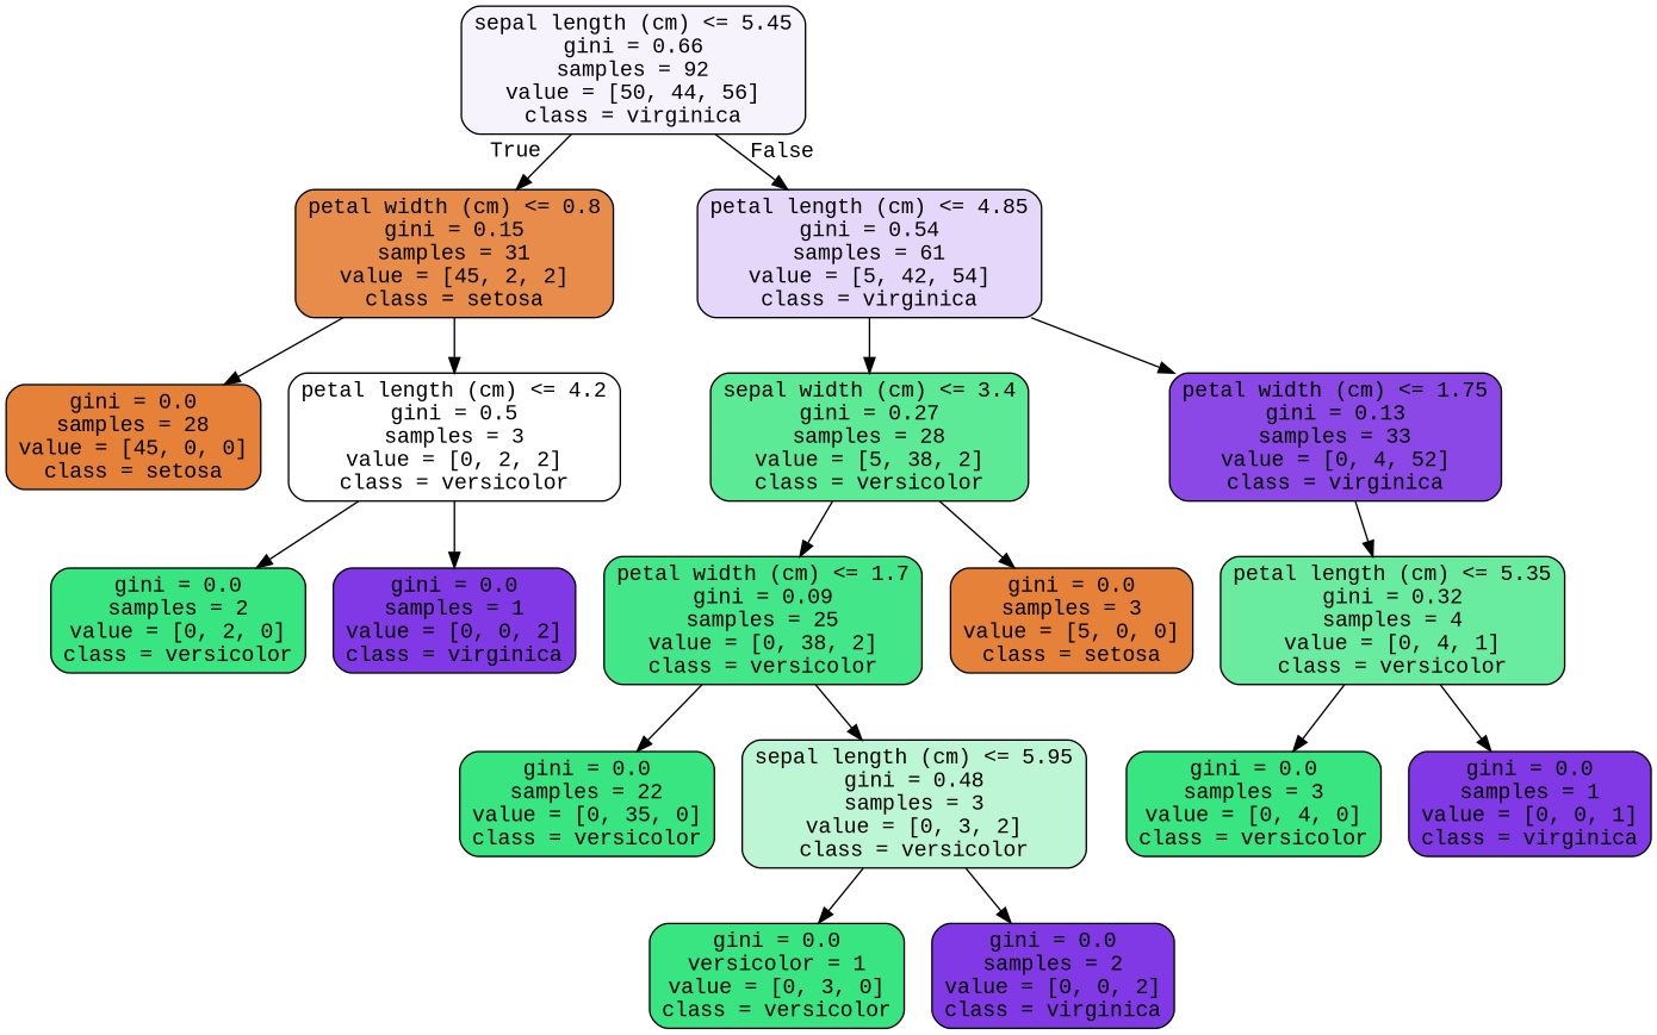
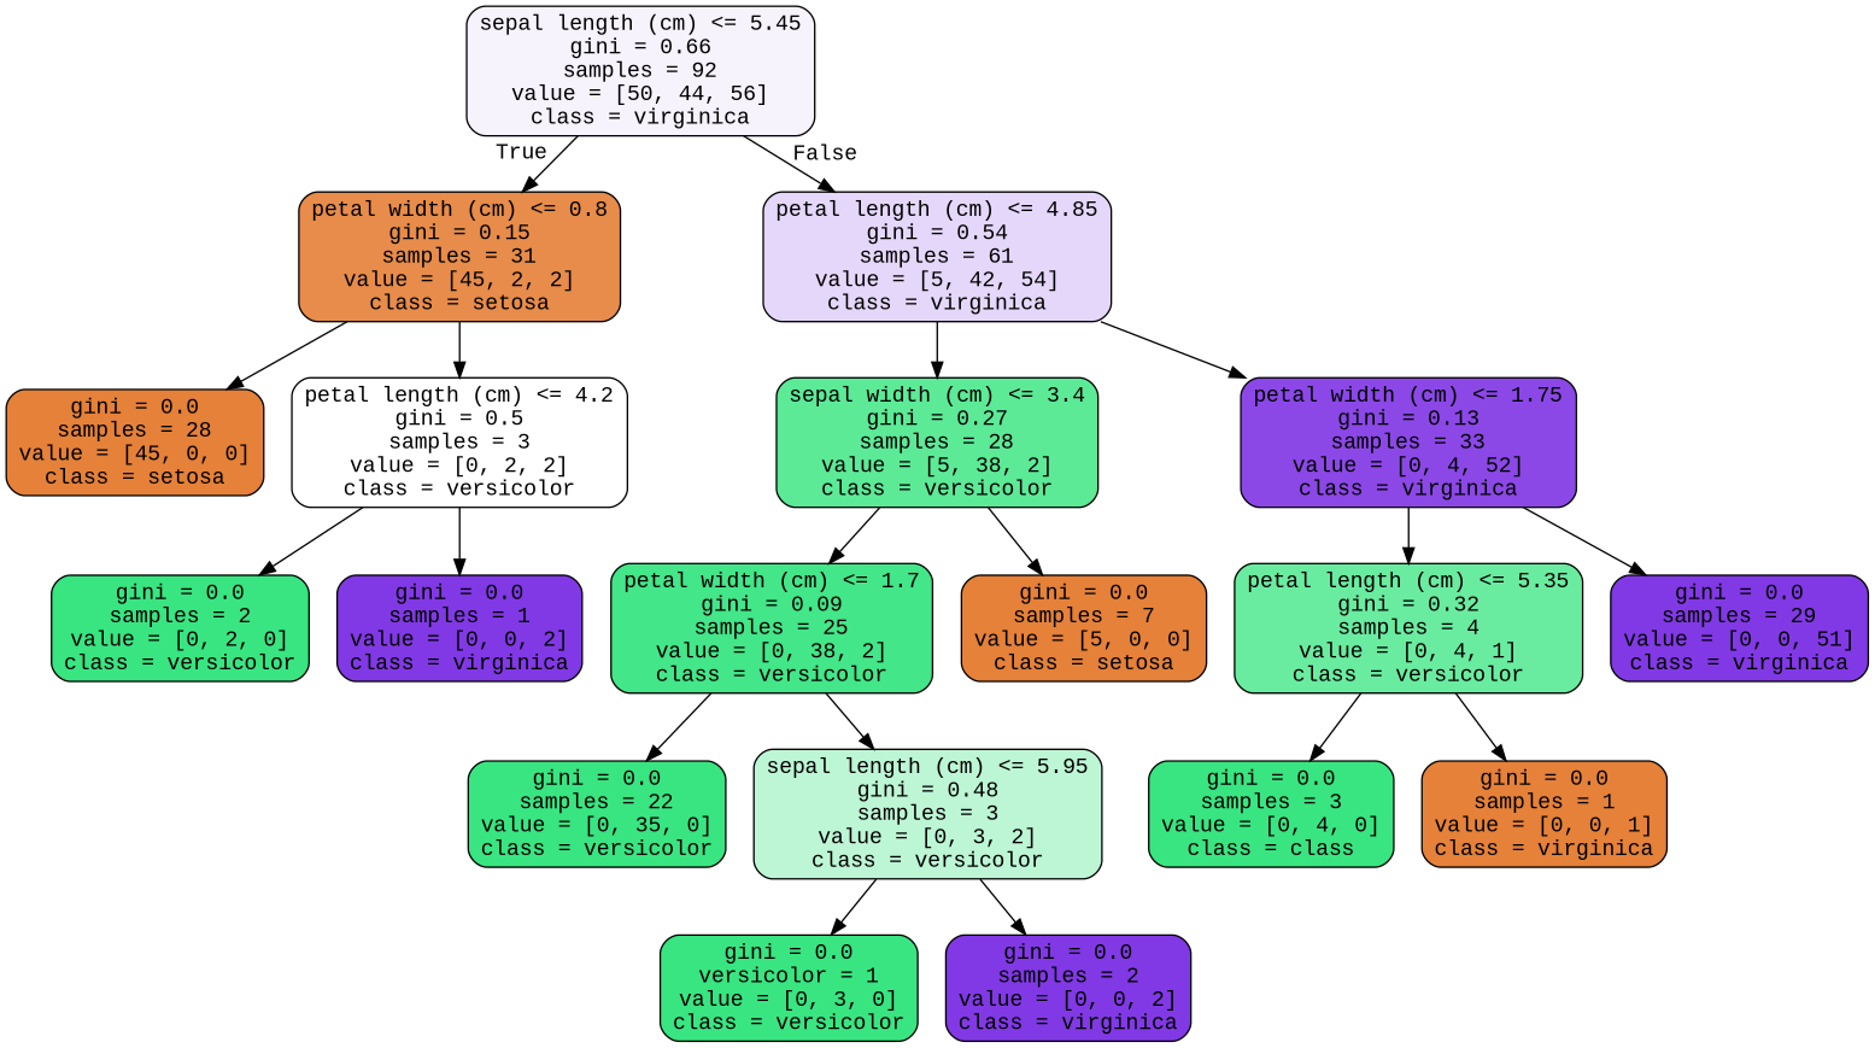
  digraph {
    fontname="Liberation Mono"
    node [color=black fillcolor="#39e581" fontname="Liberation Mono" shape=box style="filled, rounded"]
    edge [fontname="Liberation Mono"]
    n1 [fillcolor="#f7f3fd" label="sepal length (cm) <= 5.45\ngini = 0.66\nsamples = 92\nvalue = [50, 44, 56]\nclass = virginica"]
    n2 [fillcolor="#e78c4a" label="petal width (cm) <= 0.8\ngini = 0.15\nsamples = 31\nvalue = [45, 2, 2]\nclass = setosa"]
    n3 [fillcolor="#e5d7fa" label="petal length (cm) <= 4.85\ngini = 0.54\nsamples = 61\nvalue = [5, 42, 54]\nclass = virginica"]
    n4 [fillcolor="#e58139" label="gini = 0.0\nsamples = 28\nvalue = [45, 0, 0]\nclass = setosa"]
    n5 [fillcolor="#ffffff" label="petal length (cm) <= 4.2\ngini = 0.5\nsamples = 3\nvalue = [0, 2, 2]\nclass = versicolor"]
    n6 [fillcolor="#5cea97" label="sepal width (cm) <= 3.4\ngini = 0.27\nsamples = 28\nvalue = [5, 38, 2]\nclass = versicolor"]
    n7 [fillcolor="#8b48e7" label="petal width (cm) <= 1.75\ngini = 0.13\nsamples = 33\nvalue = [0, 4, 52]\nclass = virginica"]
    n8 [label="gini = 0.0\nsamples = 2\nvalue = [0, 2, 0]\nclass = versicolor"]
    n9 [fillcolor="#8139e5" label="gini = 0.0\nsamples = 1\nvalue = [0, 0, 2]\nclass = virginica"]
    n10 [fillcolor="#43e688" label="petal width (cm) <= 1.7\ngini = 0.09\nsamples = 25\nvalue = [0, 38, 2]\nclass = versicolor"]
-   n11 [fillcolor="#e58139" label="gini = 0.0\nsamples = 3\nvalue = [5, 0, 0]\nclass = setosa"]
+   n11 [fillcolor="#e58139" label="gini = 0.0\nsamples = 7\nvalue = [5, 0, 0]\nclass = setosa"]
    n12 [fillcolor="#6aeca0" label="petal length (cm) <= 5.35\ngini = 0.32\nsamples = 4\nvalue = [0, 4, 1]\nclass = versicolor"]
+   n13 [fillcolor="#8139e5" label="gini = 0.0\nsamples = 29\nvalue = [0, 0, 51]\nclass = virginica"]
    n14 [label="gini = 0.0\nsamples = 22\nvalue = [0, 35, 0]\nclass = versicolor"]
    n15 [fillcolor="#bdf6d5" label="sepal length (cm) <= 5.95\ngini = 0.48\nsamples = 3\nvalue = [0, 3, 2]\nclass = versicolor"]
    n16 [label="gini = 0.0\nversicolor = 1\nvalue = [0, 3, 0]\nclass = versicolor"]
    n17 [fillcolor="#8139e5" label="gini = 0.0\nsamples = 2\nvalue = [0, 0, 2]\nclass = virginica"]
-   n18 [label="gini = 0.0\nsamples = 3\nvalue = [0, 4, 0]\nclass = versicolor"]
-   n19 [fillcolor="#8139e5" label="gini = 0.0\nsamples = 1\nvalue = [0, 0, 1]\nclass = virginica"]
+   n18 [label="gini = 0.0\nsamples = 3\nvalue = [0, 4, 0]\nclass = class"]
+   n19 [fillcolor="#e58139" label="gini = 0.0\nsamples = 1\nvalue = [0, 0, 1]\nclass = virginica"]
    n1 -> n2 [headlabel=True labelangle=45 labeldistance=2.5]
    n1 -> n3 [headlabel=False labelangle=-45 labeldistance=2.5]
    n2 -> n4
    n2 -> n5
    n3 -> n6
    n3 -> n7
    n5 -> n8
    n5 -> n9
    n6 -> n10
    n6 -> n11
    n7 -> n12
+   n7 -> n13
    n10 -> n14
    n10 -> n15
    n12 -> n18
    n12 -> n19
    n15 -> n16
    n15 -> n17
  }
